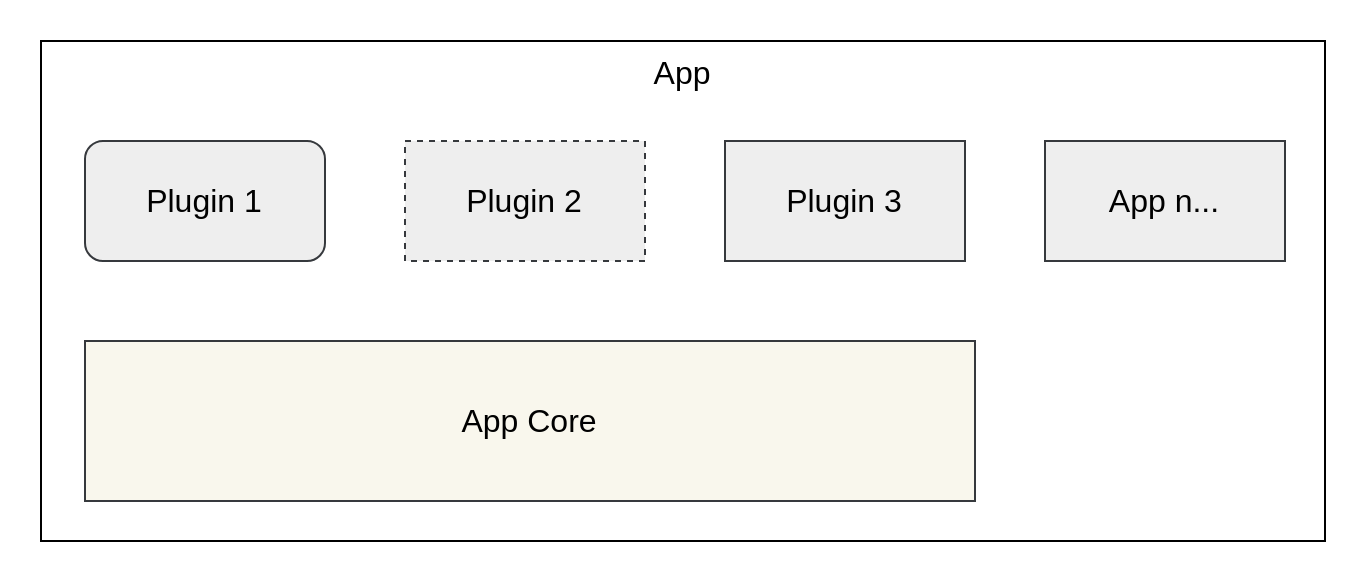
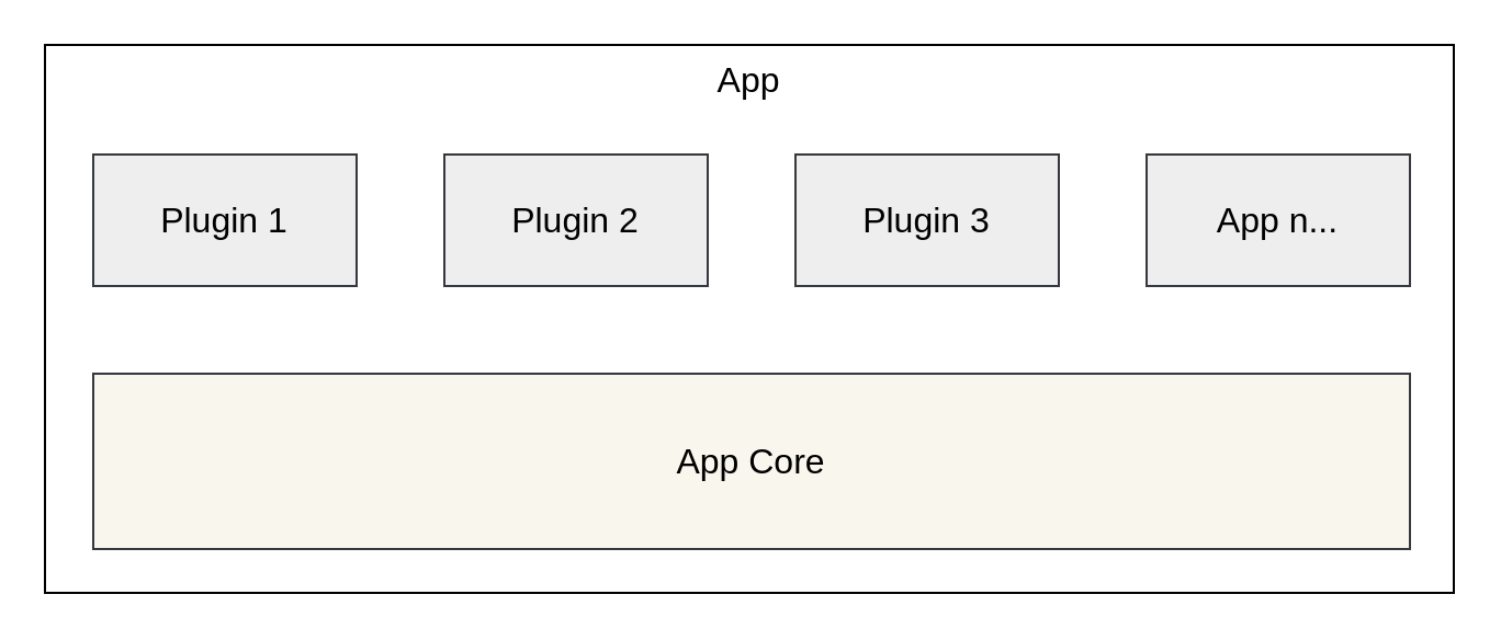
  <mxCell id="0" />
  <mxCell id="1" parent="0" />
  <mxCell id="2" value="App" style="rounded=0;whiteSpace=wrap;html=1;verticalAlign=top;fontSize=16;" vertex="1" parent="1"><mxGeometry x="20" y="20" width="642" height="250" as="geometry" /></mxCell>
- <mxCell id="3" value="App Core" style="rounded=0;whiteSpace=wrap;html=1;fontSize=16;fillColor=#f9f7ed;strokeColor=#36393d;" vertex="1" parent="1"><mxGeometry x="42" y="170" width="445" height="80" as="geometry" /></mxCell>
- <mxCell id="4" value="Plugin 1" style="whiteSpace=wrap;html=1;fontSize=16;fillColor=#eeeeee;strokeColor=#36393d;rounded=1;" vertex="1" parent="1"><mxGeometry x="42" y="70" width="120" height="60" as="geometry" /></mxCell>
- <mxCell id="5" value="Plugin 2" style="rounded=0;whiteSpace=wrap;html=1;fontSize=16;fillColor=#eeeeee;strokeColor=#36393d;dashed=1;" vertex="1" parent="1"><mxGeometry x="202" y="70" width="120" height="60" as="geometry" /></mxCell>
+ <mxCell id="3" value="App Core" style="rounded=0;whiteSpace=wrap;html=1;fontSize=16;fillColor=#f9f7ed;strokeColor=#36393d;" vertex="1" parent="1"><mxGeometry x="42" y="170" width="600" height="80" as="geometry" /></mxCell>
+ <mxCell id="4" value="Plugin 1" style="rounded=0;whiteSpace=wrap;html=1;fontSize=16;fillColor=#eeeeee;strokeColor=#36393d;" vertex="1" parent="1"><mxGeometry x="42" y="70" width="120" height="60" as="geometry" /></mxCell>
+ <mxCell id="5" value="Plugin 2" style="rounded=0;whiteSpace=wrap;html=1;fontSize=16;fillColor=#eeeeee;strokeColor=#36393d;" vertex="1" parent="1"><mxGeometry x="202" y="70" width="120" height="60" as="geometry" /></mxCell>
  <mxCell id="6" value="Plugin 3" style="rounded=0;whiteSpace=wrap;html=1;fontSize=16;fillColor=#eeeeee;strokeColor=#36393d;" vertex="1" parent="1"><mxGeometry x="362" y="70" width="120" height="60" as="geometry" /></mxCell>
  <mxCell id="7" value="App n..." style="rounded=0;whiteSpace=wrap;html=1;fontSize=16;fillColor=#eeeeee;strokeColor=#36393d;" vertex="1" parent="1"><mxGeometry x="522" y="70" width="120" height="60" as="geometry" /></mxCell>
